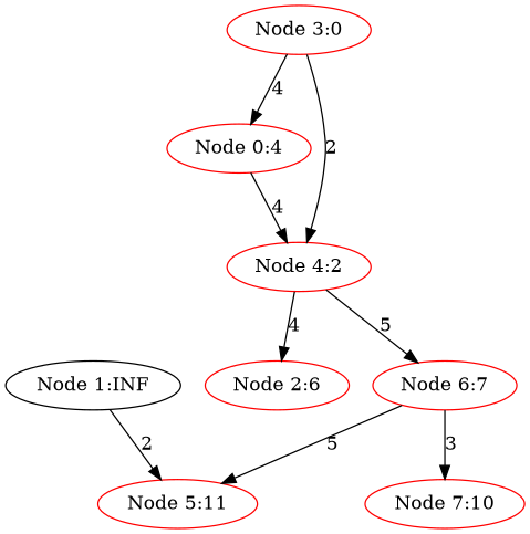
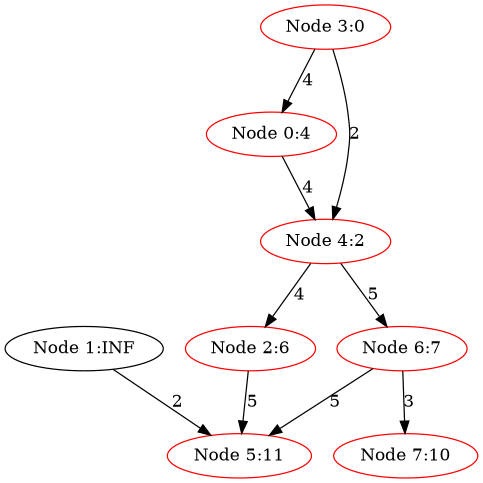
  digraph {
    node [color=red]
    "Node 0:4"
    "Node 4:2"
    "Node 2:6"
    "Node 5:11"
    "Node 6:7"
    "Node 7:10"
    "Node 1:INF" [color=""]
    "Node 3:0"
    "Node 0:4" -> "Node 4:2" [label=4]
    "Node 4:2" -> "Node 2:6" [label=4]
    "Node 4:2" -> "Node 6:7" [label=5]
+   "Node 2:6" -> "Node 5:11" [label=5]
    "Node 6:7" -> "Node 5:11" [label=5]
    "Node 6:7" -> "Node 7:10" [label=3]
    "Node 1:INF" -> "Node 5:11" [label=2]
    "Node 3:0" -> "Node 0:4" [label=4]
    "Node 3:0" -> "Node 4:2" [label=2]
  }
